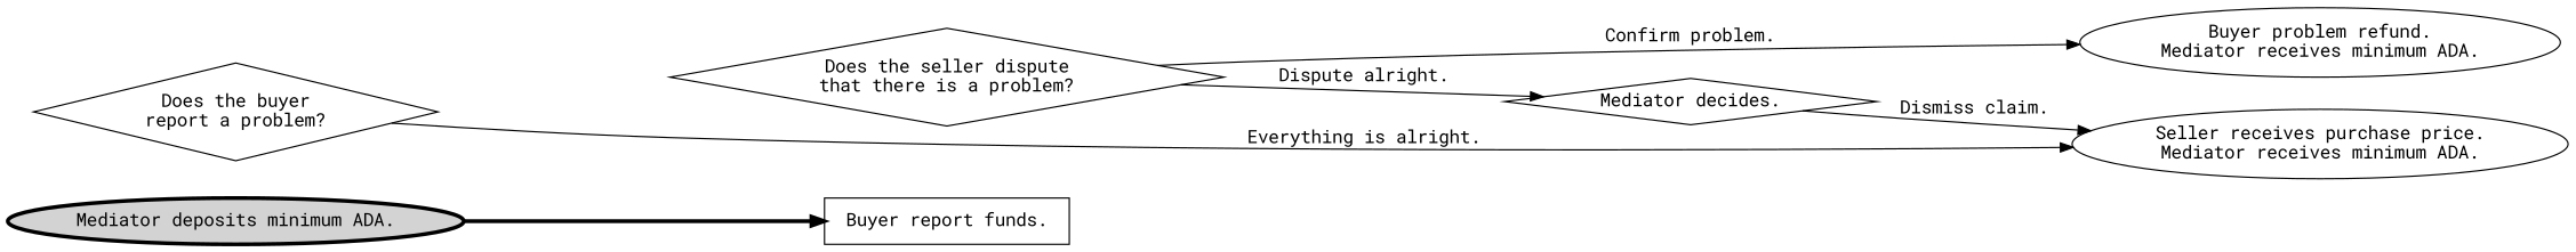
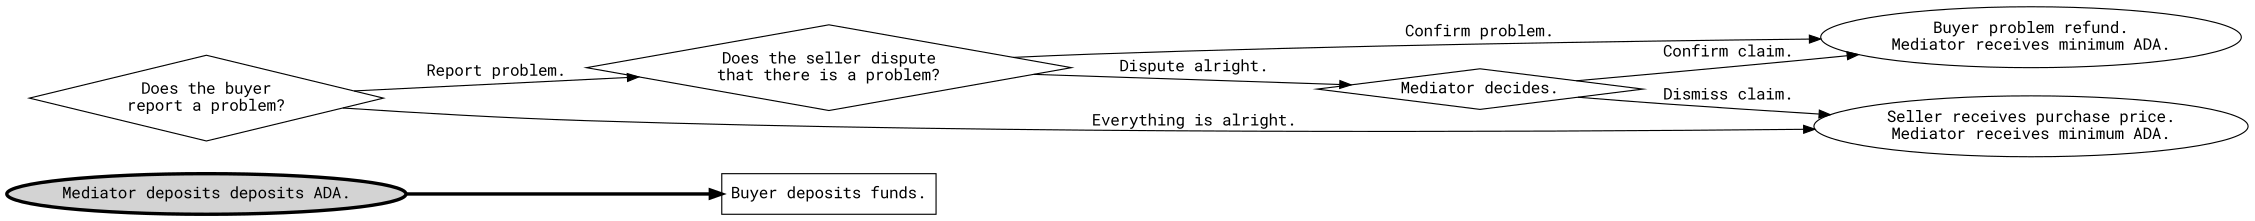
  digraph {
    fontname="Roboto Mono"
    rankdir=LR
    node [fontname="Roboto Mono" shape=oval]
    edge [fontname="Roboto Mono"]
-   n1 [fillcolor=lightgray label="Mediator deposits minimum ADA." penwidth=3 style=filled]
-   n2 [label="Buyer report funds." shape=rectangle]
+   n1 [fillcolor=lightgray label="Mediator deposits deposits ADA." penwidth=3 style=filled]
+   n2 [label="Buyer deposits funds." shape=rectangle]
    n3 [label="Does the buyer\nreport a problem?" shape=diamond]
    n4 [label="Does the seller dispute\nthat there is a problem?" shape=diamond]
    n5 [label="Seller receives purchase price.\nMediator receives minimum ADA."]
    n6 [label="Mediator decides." shape=diamond]
    n7 [label="Buyer problem refund.\nMediator receives minimum ADA."]
    n1 -> n2 [penwidth=3]
+   n3 -> n4 [label="Report problem."]
    n3 -> n5 [label="Everything is alright."]
    n4 -> n6 [label="Dispute alright."]
    n4 -> n7 [label="Confirm problem."]
    n6 -> n5 [label="Dismiss claim."]
+   n6 -> n7 [label="Confirm claim."]
  }
